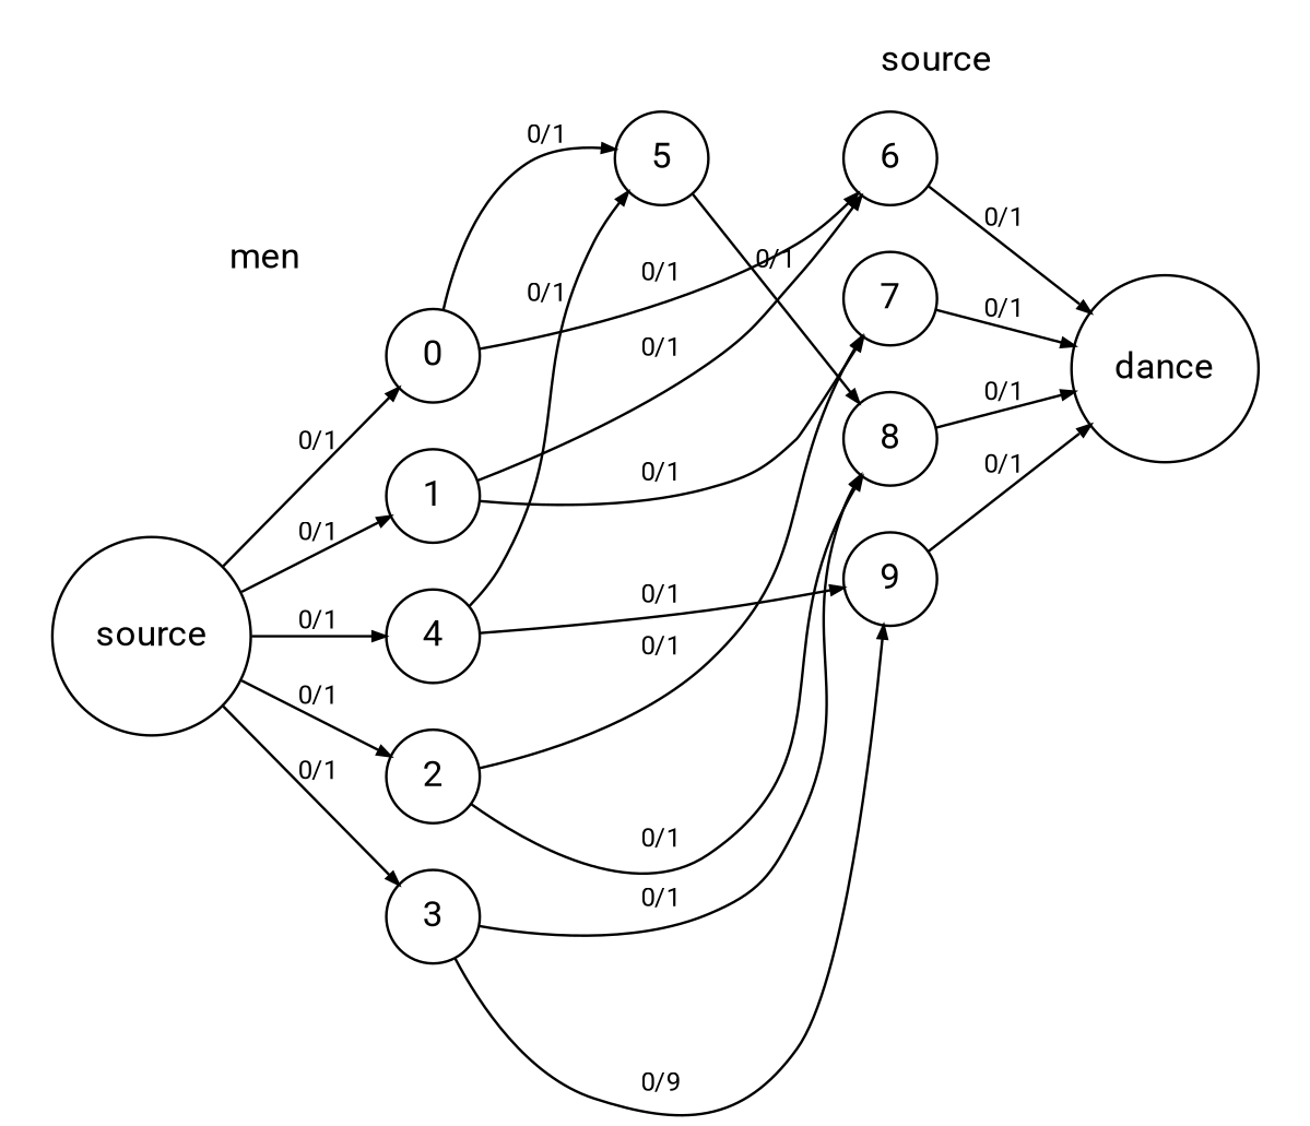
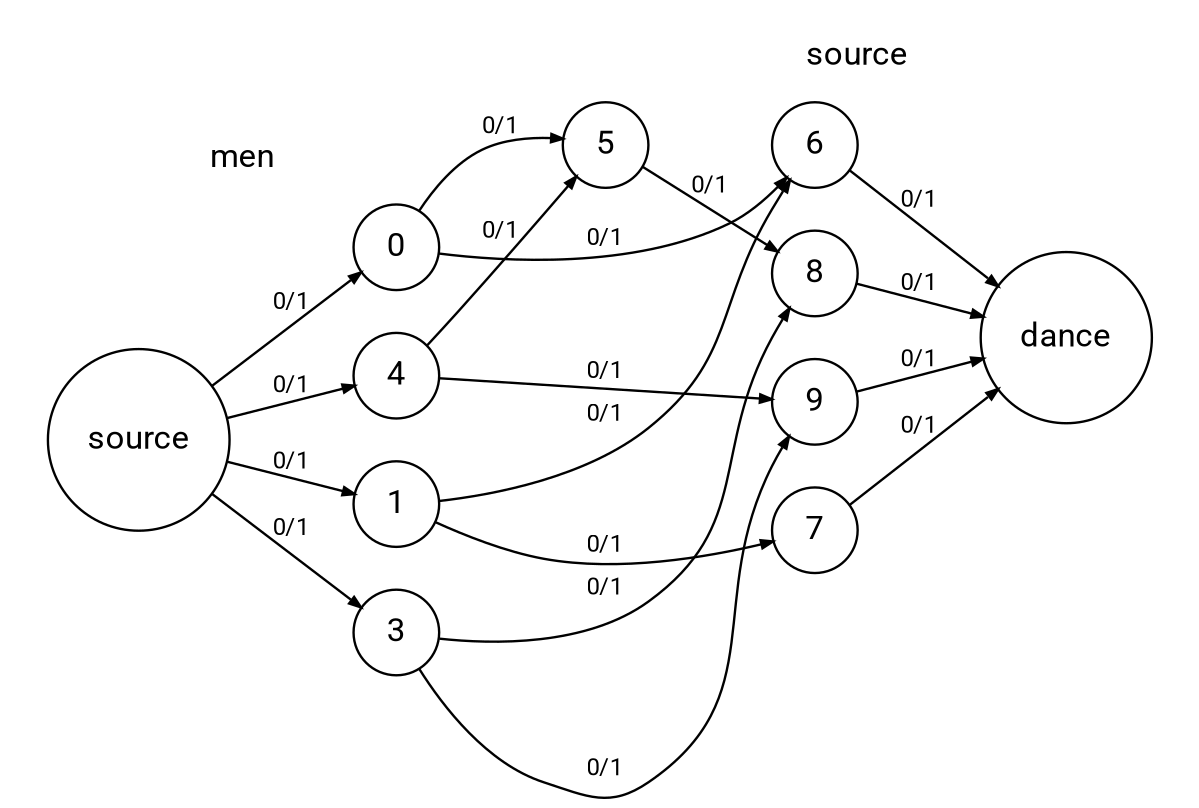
  digraph {
    fontname=Roboto
    rankdir=LR
    node [fontname=Roboto shape=circle]
    edge [arrowsize=0.5 fontname=Roboto fontsize=10]
    5
    6
    7
    8
    9
    source
    0
    1
-   2
    3
    4
    n12 [label=dance]
    subgraph sub_1 {
      5
      6
    }
    subgraph sub_2 {
      6
      7
    }
    subgraph sub_3 {
      7
      8
    }
    subgraph sub_4 {
      8
      9
    }
    subgraph sub_5 {
      5
      9
    }
    subgraph cluster_6 {
      color=white
      label=men
      source
      0
      1
-     2
      3
      4
    }
    subgraph cluster_7 {
      color=white
      label=source
      5
      6
      7
      8
      9
      n12
    }
    5 -> 8 [label="0/1"]
    6 -> n12 [label="0/1"]
    7 -> n12 [label="0/1"]
    8 -> n12 [label="0/1"]
    9 -> n12 [label="0/1"]
    source -> 0 [label="0/1"]
    source -> 1 [label="0/1"]
-   source -> 2 [label="0/1"]
    source -> 3 [label="0/1"]
    source -> 4 [label="0/1"]
    0 -> 5 [label="0/1"]
    0 -> 6 [label="0/1"]
    1 -> 6 [label="0/1"]
    1 -> 7 [label="0/1"]
-   2 -> 7 [label="0/1"]
-   2 -> 8 [label="0/1"]
    3 -> 8 [label="0/1"]
-   3 -> 9 [label="0/9"]
+   3 -> 9 [label="0/1"]
    4 -> 5 [label="0/1"]
    4 -> 9 [label="0/1"]
  }
